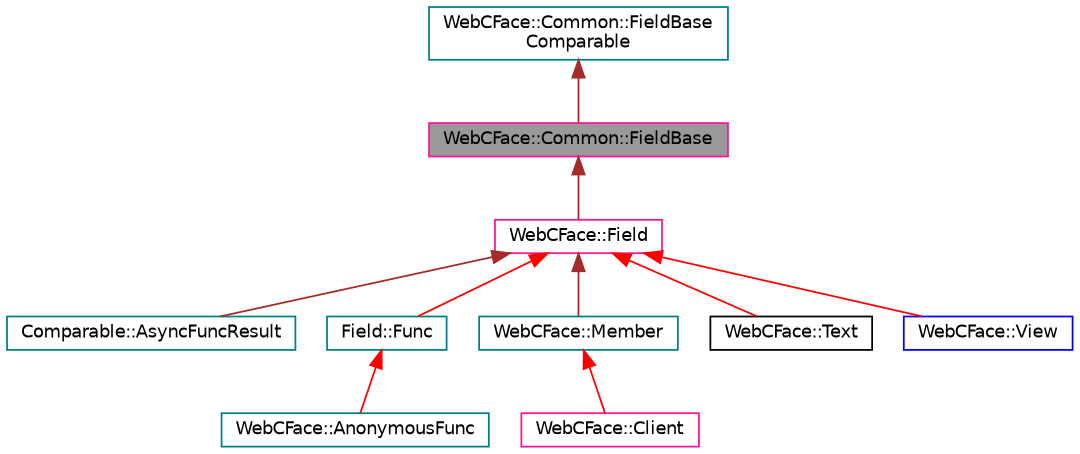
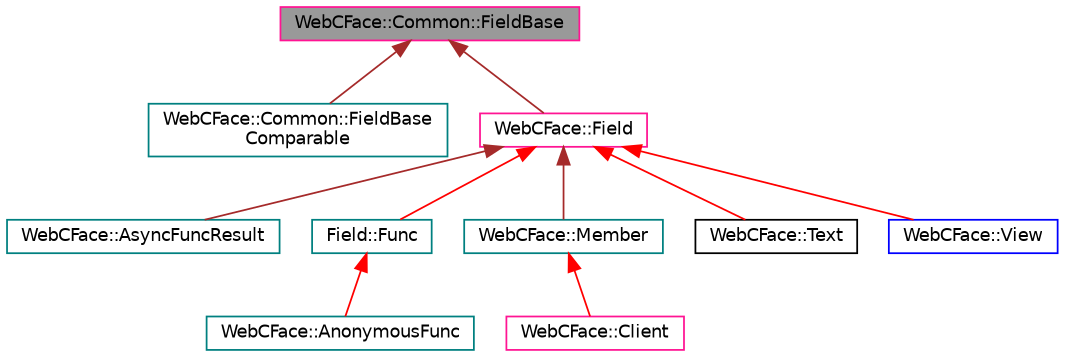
  digraph {
    rankdir=TB
    node [color=teal fillcolor=white fontname=Helvetica fontsize=10 shape=box style=filled]
    edge [color=red dir=back fontname=Helvetica fontsize=10 labelfontname=Helvetica labelfontsize=10 style=solid]
    n1 [color=deeppink fillcolor=grey60 fontcolor=black height=0.2 label="WebCFace::Common::FieldBase" width=0.4]
    n2 [height=0.2 label="WebCFace::Common::FieldBase\lComparable" width=0.4]
    n3 [color=deeppink height=0.2 label="WebCFace::Field" width=0.4]
-   n4 [height=0.2 label="Comparable::AsyncFuncResult" width=0.4]
+   n4 [height=0.2 label="WebCFace::AsyncFuncResult" width=0.4]
    n5 [height=0.2 label="Field::Func" width=0.4]
    n6 [height=0.2 label="WebCFace::Member" width=0.4]
    n7 [color=black height=0.2 label="WebCFace::Text" width=0.4]
    n8 [color=blue height=0.2 label="WebCFace::View" width=0.4]
    n9 [height=0.2 label="WebCFace::AnonymousFunc" width=0.4]
    n10 [color=deeppink height=0.2 label="WebCFace::Client" width=0.4]
-   n2 -> n1 [color=brown]
+   n1 -> n2 [color=brown]
    n1 -> n3 [color=brown]
    n3 -> n4 [color=brown]
    n3 -> n5
    n3 -> n6 [color=brown]
    n3 -> n7
    n3 -> n8
    n5 -> n9
    n6 -> n10
  }
